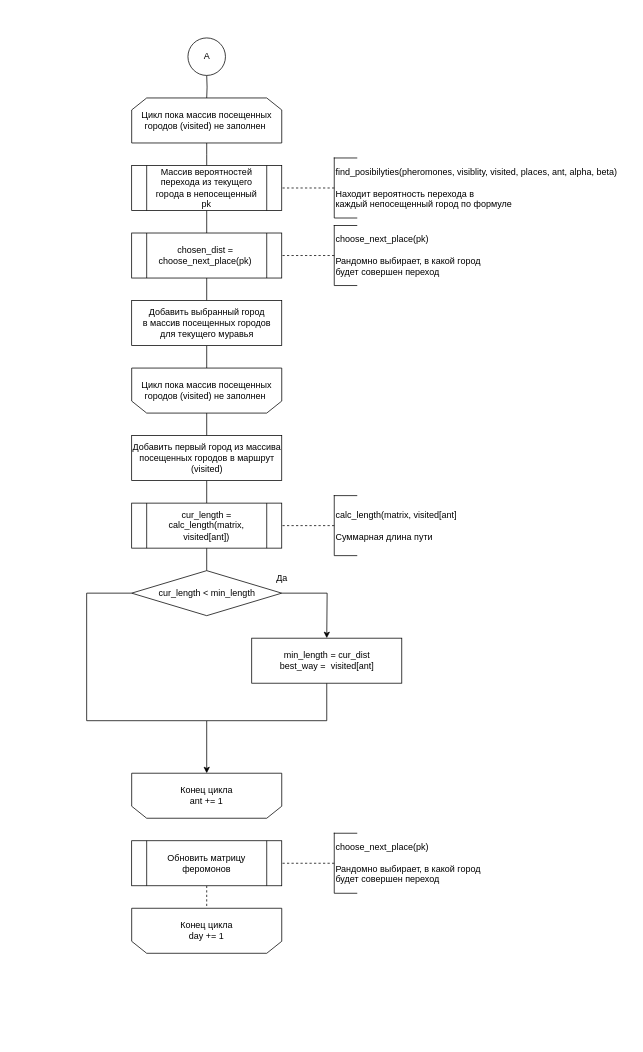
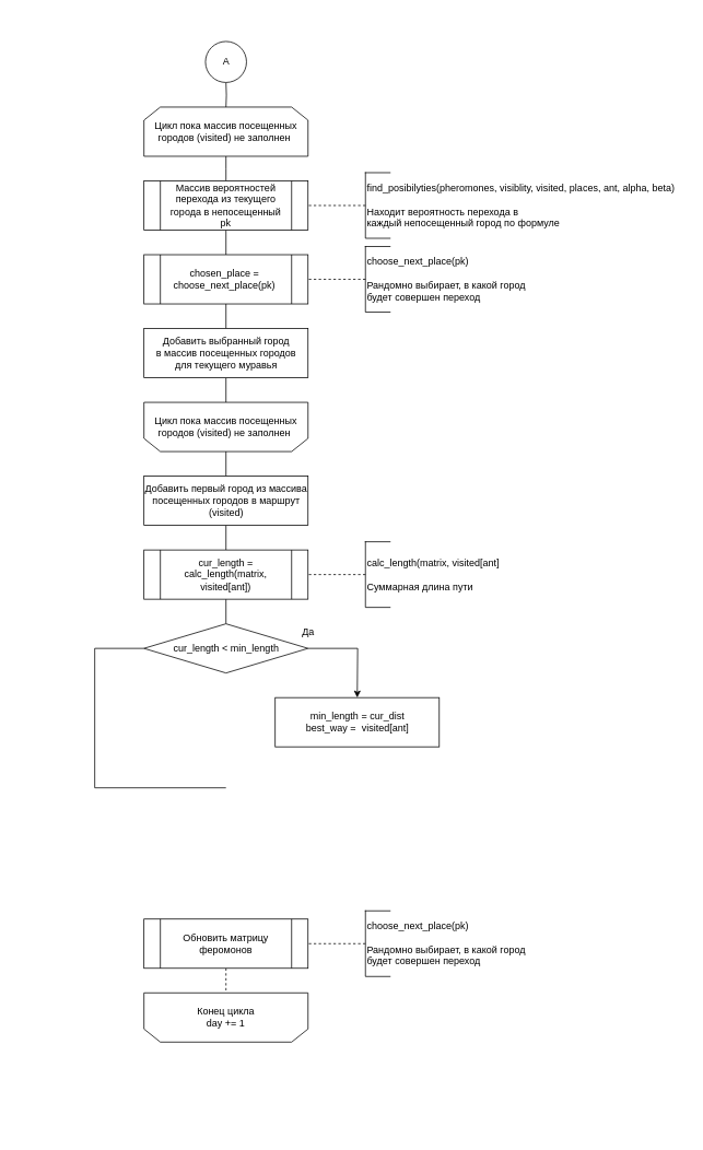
  <mxCell id="0" />
  <mxCell id="1" parent="0" />
  <mxCell id="2" style="edgeStyle=orthogonalEdgeStyle;rounded=0;html=1;exitX=0.5;exitY=1;exitDx=0;exitDy=0;entryX=0.5;entryY=0;entryDx=0;entryDy=0;endArrow=none;endFill=0;" parent="1" target="4" edge="1"><mxGeometry relative="1" as="geometry"><mxPoint x="275" y="100" as="sourcePoint" /></mxGeometry></mxCell>
  <mxCell id="3" style="edgeStyle=orthogonalEdgeStyle;rounded=0;html=1;exitX=0.5;exitY=1;exitDx=0;exitDy=0;endArrow=none;endFill=0;" parent="1" source="4" edge="1"><mxGeometry relative="1" as="geometry"><mxPoint x="275" y="220" as="targetPoint" /></mxGeometry></mxCell>
  <mxCell id="4" value="Цикл пока массив посещенных городов (visited) не заполнен&amp;nbsp;" style="shape=loopLimit;whiteSpace=wrap;html=1;direction=east" parent="1" vertex="1"><mxGeometry x="175" y="130" width="200" height="60" as="geometry" /></mxCell>
  <mxCell id="5" style="edgeStyle=orthogonalEdgeStyle;html=1;exitX=0.5;exitY=1;exitDx=0;exitDy=0;entryX=0.5;entryY=0;entryDx=0;entryDy=0;rounded=0;endArrow=none;endFill=0;" parent="1" source="6" target="10" edge="1"><mxGeometry relative="1" as="geometry" /></mxCell>
  <mxCell id="6" value="Массив вероятностей перехода из текущего города в непосещенный&lt;br&gt;pk" style="shape=process;whiteSpace=wrap;html=1;backgroundOutline=1;" parent="1" vertex="1"><mxGeometry x="175" y="220" width="200" height="60" as="geometry" /></mxCell>
  <mxCell id="7" value="find_posibilyties(pheromones, visiblity, visited, places, ant, alpha, beta)&lt;br&gt;&lt;br&gt;Находит вероятность перехода в &lt;br&gt;каждый непосещенный город по формуле" style="html=1;dashed=0;whitespace=wrap;shape=partialRectangle;right=0;align=left;" parent="1" vertex="1"><mxGeometry x="445" y="210" width="30" height="80" as="geometry" /></mxCell>
  <mxCell id="8" value="" style="edgeStyle=orthogonalEdgeStyle;rounded=0;orthogonalLoop=1;jettySize=auto;html=1;endArrow=none;endFill=0;dashed=1;entryX=1;entryY=0.5;entryDx=0;entryDy=0;" parent="1" source="7" target="6" edge="1"><mxGeometry relative="1" as="geometry"><mxPoint x="385" y="250" as="targetPoint" /></mxGeometry></mxCell>
  <mxCell id="9" style="edgeStyle=orthogonalEdgeStyle;rounded=0;html=1;exitX=0.5;exitY=1;exitDx=0;exitDy=0;entryX=0.5;entryY=0;entryDx=0;entryDy=0;endArrow=none;endFill=0;" parent="1" source="10" target="12" edge="1"><mxGeometry relative="1" as="geometry" /></mxCell>
- <mxCell id="10" value="chosen_dist =&amp;nbsp;&lt;br&gt;&lt;span style=&quot;text-align: left&quot;&gt;choose_next_place(pk)&lt;/span&gt;&amp;nbsp;" style="shape=process;whiteSpace=wrap;html=1;backgroundOutline=1;" parent="1" vertex="1"><mxGeometry x="175" y="310" width="200" height="60" as="geometry" /></mxCell>
+ <mxCell id="10" value="chosen_place =&amp;nbsp;&lt;br&gt;&lt;span style=&quot;text-align: left&quot;&gt;choose_next_place(pk)&lt;/span&gt;&amp;nbsp;" style="shape=process;whiteSpace=wrap;html=1;backgroundOutline=1;" parent="1" vertex="1"><mxGeometry x="175" y="310" width="200" height="60" as="geometry" /></mxCell>
  <mxCell id="11" style="edgeStyle=orthogonalEdgeStyle;rounded=0;html=1;exitX=0.5;exitY=1;exitDx=0;exitDy=0;entryX=0.5;entryY=1;entryDx=0;entryDy=0;endArrow=none;endFill=0;" parent="1" source="12" target="14" edge="1"><mxGeometry relative="1" as="geometry" /></mxCell>
  <mxCell id="12" value="Добавить выбранный город&lt;br&gt;в массив посещенных городов&lt;br&gt;для текущего муравья" style="html=1;dashed=0;whitespace=wrap;" parent="1" vertex="1"><mxGeometry x="175" y="400" width="200" height="60" as="geometry" /></mxCell>
  <mxCell id="13" style="edgeStyle=orthogonalEdgeStyle;rounded=0;html=1;exitX=0.5;exitY=0;exitDx=0;exitDy=0;entryX=0.5;entryY=0;entryDx=0;entryDy=0;endArrow=none;endFill=0;" parent="1" source="14" target="18" edge="1"><mxGeometry relative="1" as="geometry" /></mxCell>
  <mxCell id="14" value="Цикл пока массив посещенных городов (visited) не заполнен&amp;nbsp;" style="shape=loopLimit;whiteSpace=wrap;html=1;strokeWidth=1;direction=west;" parent="1" vertex="1"><mxGeometry x="175" y="490" width="200" height="60" as="geometry" /></mxCell>
  <mxCell id="15" value="choose_next_place(pk)&lt;br&gt;&lt;br&gt;Рандомно выбирает, в какой город&lt;br&gt;будет совершен переход" style="html=1;dashed=0;whitespace=wrap;shape=partialRectangle;right=0;align=left;" parent="1" vertex="1"><mxGeometry x="445" y="300" width="30" height="80" as="geometry" /></mxCell>
  <mxCell id="16" value="" style="edgeStyle=orthogonalEdgeStyle;rounded=0;orthogonalLoop=1;jettySize=auto;html=1;endArrow=none;endFill=0;dashed=1;entryX=1;entryY=0.5;entryDx=0;entryDy=0;" parent="1" source="15" target="10" edge="1"><mxGeometry relative="1" as="geometry"><mxPoint x="385" y="340" as="targetPoint" /></mxGeometry></mxCell>
  <mxCell id="17" style="edgeStyle=orthogonalEdgeStyle;rounded=0;html=1;exitX=0.5;exitY=1;exitDx=0;exitDy=0;entryX=0.5;entryY=0;entryDx=0;entryDy=0;endArrow=none;endFill=0;" parent="1" source="18" target="20" edge="1"><mxGeometry relative="1" as="geometry" /></mxCell>
  <mxCell id="18" value="Добавить первый город из массива&lt;br&gt;посещенных городов в маршрут&lt;br&gt;(visited)" style="html=1;dashed=0;whitespace=wrap;" parent="1" vertex="1"><mxGeometry x="175" y="580" width="200" height="60" as="geometry" /></mxCell>
  <mxCell id="19" style="edgeStyle=orthogonalEdgeStyle;rounded=0;html=1;exitX=0.5;exitY=1;exitDx=0;exitDy=0;entryX=0.5;entryY=0;entryDx=0;entryDy=0;endArrow=none;endFill=0;" parent="1" source="20" target="24" edge="1"><mxGeometry relative="1" as="geometry" /></mxCell>
  <mxCell id="20" value="cur_length = calc_length(matrix, visited[ant])" style="shape=process;whiteSpace=wrap;html=1;backgroundOutline=1;" parent="1" vertex="1"><mxGeometry x="175" y="670" width="200" height="60" as="geometry" /></mxCell>
- <mxCell id="21" value="Конец цикла&lt;br&gt;ant += 1" style="shape=loopLimit;whiteSpace=wrap;html=1;strokeWidth=1;direction=west;" parent="1" vertex="1"><mxGeometry x="175" y="1030" width="200" height="60" as="geometry" /></mxCell>
  <mxCell id="22" style="edgeStyle=orthogonalEdgeStyle;rounded=0;orthogonalLoop=1;jettySize=auto;html=1;exitX=1;exitY=0.5;exitDx=0;exitDy=0;endArrow=classic;endFill=1;" parent="1" source="24" edge="1"><mxGeometry relative="1" as="geometry"><mxPoint x="435" y="850" as="targetPoint" /></mxGeometry></mxCell>
  <mxCell id="23" style="edgeStyle=orthogonalEdgeStyle;html=1;exitX=0;exitY=0.5;exitDx=0;exitDy=0;endArrow=none;endFill=0;rounded=0;" parent="1" source="24" edge="1"><mxGeometry relative="1" as="geometry"><mxPoint x="275" y="960" as="targetPoint" /><Array as="points"><mxPoint x="115" y="790" /><mxPoint x="115" y="960" /><mxPoint x="275" y="960" /></Array></mxGeometry></mxCell>
  <mxCell id="24" value="cur_length &amp;lt; min_length" style="shape=rhombus;html=1;dashed=0;whitespace=wrap;perimeter=rhombusPerimeter;" parent="1" vertex="1"><mxGeometry x="175" y="760" width="200" height="60" as="geometry" /></mxCell>
  <mxCell id="25" value="Да" style="text;html=1;align=center;verticalAlign=middle;resizable=0;points=[];autosize=1;strokeColor=none;" parent="1" vertex="1"><mxGeometry x="360" y="760" width="30" height="20" as="geometry" /></mxCell>
- <mxCell id="26" style="edgeStyle=orthogonalEdgeStyle;rounded=0;html=1;exitX=0.5;exitY=1;exitDx=0;exitDy=0;endArrow=classic;endFill=1;entryX=0.5;entryY=1;entryDx=0;entryDy=0;" parent="1" source="27" target="21" edge="1"><mxGeometry relative="1" as="geometry"><mxPoint x="275" y="960" as="targetPoint" /><Array as="points"><mxPoint x="435" y="960" /><mxPoint x="275" y="960" /></Array></mxGeometry></mxCell>
  <mxCell id="27" value="min_length = cur_dist&lt;br&gt;best_way =&amp;nbsp; visited[ant]" style="html=1;dashed=0;whitespace=wrap;" parent="1" vertex="1"><mxGeometry x="335" y="850" width="200" height="60" as="geometry" /></mxCell>
  <mxCell id="28" style="edgeStyle=orthogonalEdgeStyle;rounded=0;html=1;exitX=0.5;exitY=1;exitDx=0;exitDy=0;entryX=0.5;entryY=1;entryDx=0;entryDy=0;endArrow=none;endFill=0;dashed=1;" parent="1" source="29" target="30" edge="1"><mxGeometry relative="1" as="geometry" /></mxCell>
  <mxCell id="29" value="Обновить матрицу феромонов" style="shape=process;whiteSpace=wrap;html=1;backgroundOutline=1;" parent="1" vertex="1"><mxGeometry x="175" y="1120" width="200" height="60" as="geometry" /></mxCell>
  <mxCell id="30" value="Конец цикла&lt;br&gt;day += 1" style="shape=loopLimit;whiteSpace=wrap;html=1;strokeWidth=1;direction=west;" parent="1" vertex="1"><mxGeometry x="175" y="1210" width="200" height="60" as="geometry" /></mxCell>
  <mxCell id="31" value="choose_next_place(pk)&lt;br&gt;&lt;br&gt;Рандомно выбирает, в какой город&lt;br&gt;будет совершен переход" style="html=1;dashed=0;whitespace=wrap;shape=partialRectangle;right=0;align=left;" parent="1" vertex="1"><mxGeometry x="445" y="1110" width="30" height="80" as="geometry" /></mxCell>
  <mxCell id="32" value="" style="edgeStyle=orthogonalEdgeStyle;rounded=0;orthogonalLoop=1;jettySize=auto;html=1;endArrow=none;endFill=0;dashed=1;entryX=1;entryY=0.5;entryDx=0;entryDy=0;" parent="1" source="31" edge="1"><mxGeometry relative="1" as="geometry"><mxPoint x="375" y="1150" as="targetPoint" /></mxGeometry></mxCell>
  <mxCell id="33" value="calc_length(matrix, visited[ant]&lt;br&gt;&lt;br&gt;Суммарная длина пути" style="html=1;dashed=0;whitespace=wrap;shape=partialRectangle;right=0;align=left;" parent="1" vertex="1"><mxGeometry x="445" y="660" width="30" height="80" as="geometry" /></mxCell>
  <mxCell id="34" value="" style="edgeStyle=orthogonalEdgeStyle;rounded=0;orthogonalLoop=1;jettySize=auto;html=1;endArrow=none;endFill=0;dashed=1;entryX=1;entryY=0.5;entryDx=0;entryDy=0;" parent="1" source="33" edge="1"><mxGeometry relative="1" as="geometry"><mxPoint x="375" y="700" as="targetPoint" /></mxGeometry></mxCell>
  <mxCell id="35" value="A" style="shape=ellipse;html=1;dashed=0;whitespace=wrap;aspect=fixed;perimeter=ellipsePerimeter;" parent="1" vertex="1"><mxGeometry x="250" y="50" width="50" height="50" as="geometry" /></mxCell>
  <mxCell id="36" value="" style="whiteSpace=wrap;html=1;fillColor=none;strokeColor=none;" vertex="1" parent="1"><mxGeometry x="20" y="20" width="815" height="1360" as="geometry" /></mxCell>
